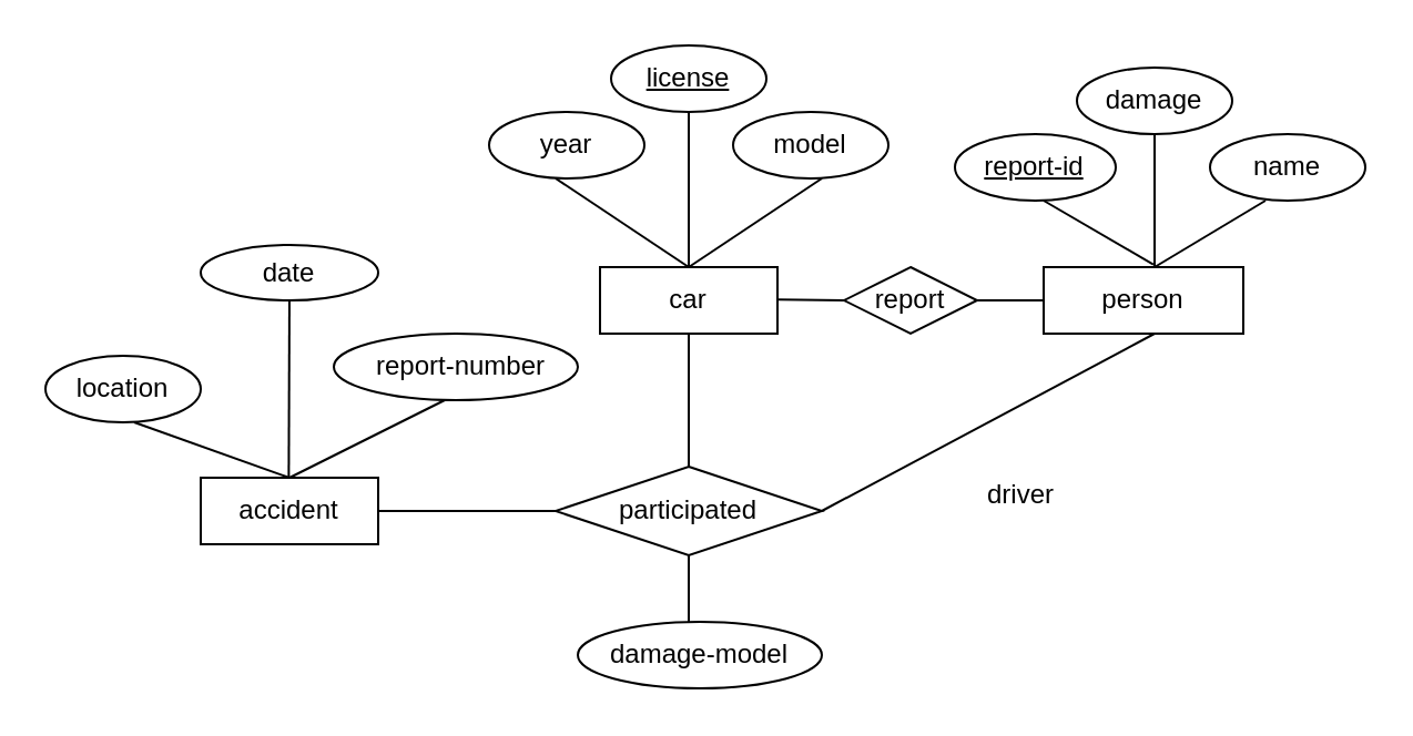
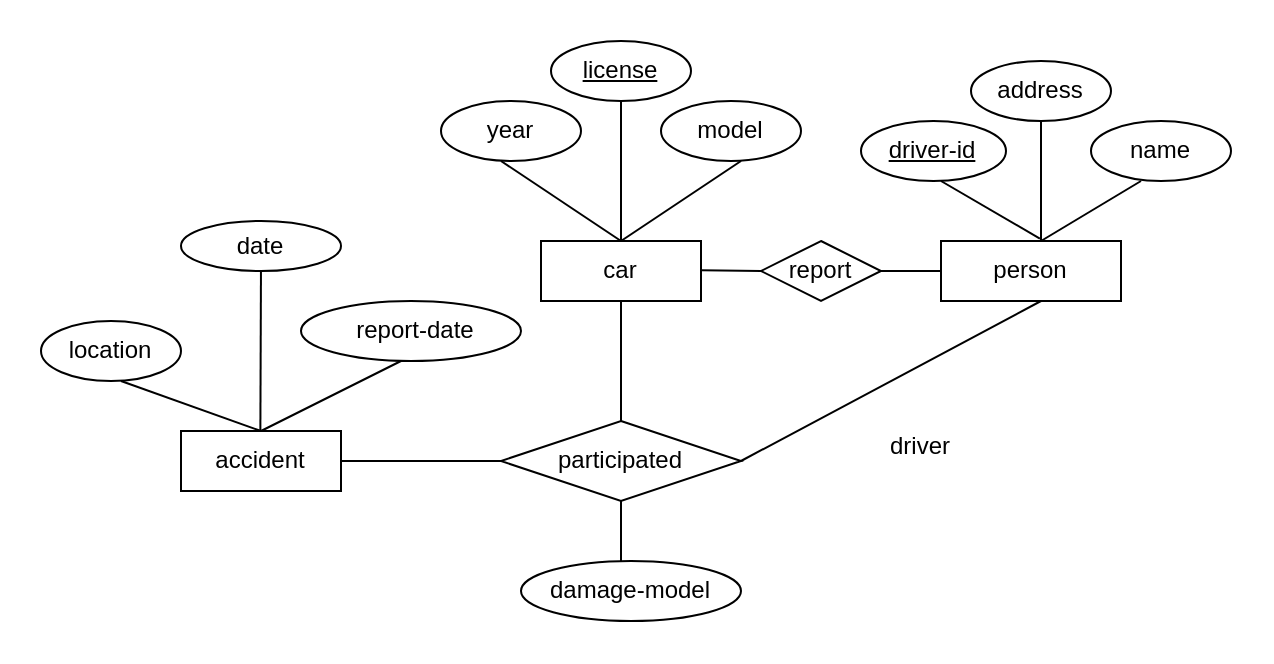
  <mxCell id="0" />
  <mxCell id="1" parent="0" />
  <mxCell id="2" value="" style="rounded=0;whiteSpace=wrap;html=1;" vertex="1" parent="1"><mxGeometry x="270" y="120" width="80" height="30" as="geometry" /></mxCell>
  <mxCell id="3" value="car" style="text;html=1;align=center;verticalAlign=middle;whiteSpace=wrap;rounded=0;" vertex="1" parent="1"><mxGeometry x="280" y="120" width="60" height="30" as="geometry" /></mxCell>
  <mxCell id="4" value="" style="endArrow=none;html=1;rounded=0;" edge="1" parent="1"><mxGeometry width="50" height="50" relative="1" as="geometry"><mxPoint x="310" y="120" as="sourcePoint" /><mxPoint x="310" y="50" as="targetPoint" /></mxGeometry></mxCell>
  <mxCell id="5" value="" style="endArrow=none;html=1;rounded=0;" edge="1" parent="1"><mxGeometry width="50" height="50" relative="1" as="geometry"><mxPoint x="310" y="120" as="sourcePoint" /><mxPoint x="370" y="80" as="targetPoint" /></mxGeometry></mxCell>
  <mxCell id="6" value="" style="endArrow=none;html=1;rounded=0;" edge="1" parent="1"><mxGeometry width="50" height="50" relative="1" as="geometry"><mxPoint x="250" y="80" as="sourcePoint" /><mxPoint x="310" y="120" as="targetPoint" /></mxGeometry></mxCell>
  <mxCell id="7" value="" style="ellipse;whiteSpace=wrap;html=1;" vertex="1" parent="1"><mxGeometry x="275" y="20" width="70" height="30" as="geometry" /></mxCell>
  <mxCell id="8" value="" style="ellipse;whiteSpace=wrap;html=1;" vertex="1" parent="1"><mxGeometry x="220" y="50" width="70" height="30" as="geometry" /></mxCell>
  <mxCell id="9" value="" style="ellipse;whiteSpace=wrap;html=1;" vertex="1" parent="1"><mxGeometry x="330" y="50" width="70" height="30" as="geometry" /></mxCell>
  <mxCell id="10" value="year" style="text;html=1;align=center;verticalAlign=middle;whiteSpace=wrap;rounded=0;" vertex="1" parent="1"><mxGeometry x="225" y="50" width="60" height="30" as="geometry" /></mxCell>
  <mxCell id="11" value="&lt;u&gt;license&lt;/u&gt;" style="text;html=1;align=center;verticalAlign=middle;whiteSpace=wrap;rounded=0;" vertex="1" parent="1"><mxGeometry x="280" y="20" width="60" height="30" as="geometry" /></mxCell>
  <mxCell id="12" value="model" style="text;html=1;align=center;verticalAlign=middle;whiteSpace=wrap;rounded=0;" vertex="1" parent="1"><mxGeometry x="335" y="50" width="60" height="30" as="geometry" /></mxCell>
  <mxCell id="13" value="" style="endArrow=none;html=1;rounded=0;" edge="1" parent="1"><mxGeometry width="50" height="50" relative="1" as="geometry"><mxPoint x="310" y="210" as="sourcePoint" /><mxPoint x="310" y="150" as="targetPoint" /></mxGeometry></mxCell>
  <mxCell id="14" value="" style="rhombus;whiteSpace=wrap;html=1;" vertex="1" parent="1"><mxGeometry x="250" y="210" width="120" height="40" as="geometry" /></mxCell>
  <mxCell id="15" value="participated" style="text;html=1;align=center;verticalAlign=middle;whiteSpace=wrap;rounded=0;" vertex="1" parent="1"><mxGeometry x="280" y="215" width="60" height="30" as="geometry" /></mxCell>
  <mxCell id="16" value="" style="endArrow=none;html=1;rounded=0;exitX=0.5;exitY=1;exitDx=0;exitDy=0;" edge="1" parent="1" source="14"><mxGeometry width="50" height="50" relative="1" as="geometry"><mxPoint x="310" y="270" as="sourcePoint" /><mxPoint x="310" y="280" as="targetPoint" /><Array as="points"><mxPoint x="310" y="280" /></Array></mxGeometry></mxCell>
  <mxCell id="17" value="" style="ellipse;whiteSpace=wrap;html=1;" vertex="1" parent="1"><mxGeometry x="260" y="280" width="110" height="30" as="geometry" /></mxCell>
  <mxCell id="18" value="damage-model" style="text;html=1;align=center;verticalAlign=middle;whiteSpace=wrap;rounded=0;" vertex="1" parent="1"><mxGeometry x="265" y="280" width="100" height="30" as="geometry" /></mxCell>
  <mxCell id="19" value="" style="endArrow=none;html=1;rounded=0;" edge="1" parent="1"><mxGeometry width="50" height="50" relative="1" as="geometry"><mxPoint x="370" y="230" as="sourcePoint" /><mxPoint x="520" y="150" as="targetPoint" /></mxGeometry></mxCell>
  <mxCell id="20" value="" style="rounded=0;whiteSpace=wrap;html=1;" vertex="1" parent="1"><mxGeometry x="470" y="120" width="90" height="30" as="geometry" /></mxCell>
  <mxCell id="21" value="person" style="text;html=1;align=center;verticalAlign=middle;whiteSpace=wrap;rounded=0;" vertex="1" parent="1"><mxGeometry x="485" y="120" width="60" height="30" as="geometry" /></mxCell>
  <mxCell id="22" value="driver" style="text;html=1;align=center;verticalAlign=middle;whiteSpace=wrap;rounded=0;" vertex="1" parent="1"><mxGeometry x="430" y="210" width="60" height="25" as="geometry" /></mxCell>
  <mxCell id="23" value="" style="rhombus;whiteSpace=wrap;html=1;" vertex="1" parent="1"><mxGeometry x="380" y="120" width="60" height="30" as="geometry" /></mxCell>
  <mxCell id="24" value="report" style="text;html=1;align=center;verticalAlign=middle;whiteSpace=wrap;rounded=0;" vertex="1" parent="1"><mxGeometry x="380" y="120" width="60" height="30" as="geometry" /></mxCell>
  <mxCell id="25" value="" style="endArrow=none;html=1;rounded=0;entryX=0;entryY=0.5;entryDx=0;entryDy=0;" edge="1" parent="1" target="24"><mxGeometry width="50" height="50" relative="1" as="geometry"><mxPoint x="350" y="134.66" as="sourcePoint" /><mxPoint x="390" y="134.66" as="targetPoint" /><Array as="points" /></mxGeometry></mxCell>
  <mxCell id="26" value="" style="endArrow=none;html=1;rounded=0;entryX=0;entryY=0.5;entryDx=0;entryDy=0;exitX=1;exitY=0.5;exitDx=0;exitDy=0;" edge="1" parent="1" source="24" target="20"><mxGeometry width="50" height="50" relative="1" as="geometry"><mxPoint x="440" y="130" as="sourcePoint" /><mxPoint x="490" y="80" as="targetPoint" /></mxGeometry></mxCell>
  <mxCell id="27" value="" style="endArrow=none;html=1;rounded=0;" edge="1" parent="1"><mxGeometry width="50" height="50" relative="1" as="geometry"><mxPoint x="520" y="120" as="sourcePoint" /><mxPoint x="570" y="90" as="targetPoint" /></mxGeometry></mxCell>
  <mxCell id="28" value="" style="endArrow=none;html=1;rounded=0;" edge="1" parent="1"><mxGeometry width="50" height="50" relative="1" as="geometry"><mxPoint x="520" y="120" as="sourcePoint" /><mxPoint x="520" y="60" as="targetPoint" /></mxGeometry></mxCell>
  <mxCell id="29" value="" style="endArrow=none;html=1;rounded=0;exitX=0.574;exitY=-0.041;exitDx=0;exitDy=0;exitPerimeter=0;" edge="1" parent="1" source="21"><mxGeometry width="50" height="50" relative="1" as="geometry"><mxPoint x="520" y="130" as="sourcePoint" /><mxPoint x="470" y="90" as="targetPoint" /></mxGeometry></mxCell>
  <mxCell id="30" value="" style="ellipse;whiteSpace=wrap;html=1;" vertex="1" parent="1"><mxGeometry x="485" y="30" width="70" height="30" as="geometry" /></mxCell>
- <mxCell id="31" value="damage" style="text;html=1;align=center;verticalAlign=middle;whiteSpace=wrap;rounded=0;" vertex="1" parent="1"><mxGeometry x="490" y="30" width="60" height="30" as="geometry" /></mxCell>
+ <mxCell id="31" value="address" style="text;html=1;align=center;verticalAlign=middle;whiteSpace=wrap;rounded=0;" vertex="1" parent="1"><mxGeometry x="490" y="30" width="60" height="30" as="geometry" /></mxCell>
  <mxCell id="32" value="" style="ellipse;whiteSpace=wrap;html=1;" vertex="1" parent="1"><mxGeometry x="430" y="60" width="72.5" height="30" as="geometry" /></mxCell>
  <mxCell id="33" value="" style="ellipse;whiteSpace=wrap;html=1;" vertex="1" parent="1"><mxGeometry x="545" y="60" width="70" height="30" as="geometry" /></mxCell>
- <mxCell id="34" value="&lt;u&gt;report-id&lt;/u&gt;" style="text;html=1;align=center;verticalAlign=middle;whiteSpace=wrap;rounded=0;" vertex="1" parent="1"><mxGeometry x="436.25" y="60" width="60" height="30" as="geometry" /></mxCell>
+ <mxCell id="34" value="&lt;u&gt;driver-id&lt;/u&gt;" style="text;html=1;align=center;verticalAlign=middle;whiteSpace=wrap;rounded=0;" vertex="1" parent="1"><mxGeometry x="436.25" y="60" width="60" height="30" as="geometry" /></mxCell>
  <mxCell id="35" value="name" style="text;html=1;align=center;verticalAlign=middle;whiteSpace=wrap;rounded=0;" vertex="1" parent="1"><mxGeometry x="550" y="60" width="60" height="30" as="geometry" /></mxCell>
  <mxCell id="36" value="" style="ellipse;whiteSpace=wrap;html=1;" vertex="1" parent="1"><mxGeometry x="150" y="150" width="110" height="30" as="geometry" /></mxCell>
  <mxCell id="37" value="" style="rounded=0;whiteSpace=wrap;html=1;" vertex="1" parent="1"><mxGeometry x="90" y="215" width="80" height="30" as="geometry" /></mxCell>
  <mxCell id="38" value="" style="endArrow=none;html=1;rounded=0;" edge="1" parent="1"><mxGeometry width="50" height="50" relative="1" as="geometry"><mxPoint x="130" y="215" as="sourcePoint" /><mxPoint x="200" y="180" as="targetPoint" /></mxGeometry></mxCell>
  <mxCell id="39" value="" style="endArrow=none;html=1;rounded=0;" edge="1" parent="1"><mxGeometry width="50" height="50" relative="1" as="geometry"><mxPoint x="129.68" y="215" as="sourcePoint" /><mxPoint x="130" y="130" as="targetPoint" /></mxGeometry></mxCell>
  <mxCell id="40" value="" style="ellipse;whiteSpace=wrap;html=1;" vertex="1" parent="1"><mxGeometry x="90" y="110" width="80" height="25" as="geometry" /></mxCell>
  <mxCell id="41" value="" style="endArrow=none;html=1;rounded=0;" edge="1" parent="1"><mxGeometry width="50" height="50" relative="1" as="geometry"><mxPoint x="130" y="215" as="sourcePoint" /><mxPoint x="60" y="190" as="targetPoint" /></mxGeometry></mxCell>
  <mxCell id="42" value="" style="ellipse;whiteSpace=wrap;html=1;" vertex="1" parent="1"><mxGeometry x="20" y="160" width="70" height="30" as="geometry" /></mxCell>
  <mxCell id="43" value="" style="endArrow=none;html=1;rounded=0;exitX=1;exitY=0.5;exitDx=0;exitDy=0;" edge="1" parent="1" source="37"><mxGeometry width="50" height="50" relative="1" as="geometry"><mxPoint x="200" y="280" as="sourcePoint" /><mxPoint x="250" y="230" as="targetPoint" /></mxGeometry></mxCell>
  <mxCell id="44" value="accident" style="text;html=1;align=center;verticalAlign=middle;whiteSpace=wrap;rounded=0;" vertex="1" parent="1"><mxGeometry x="100" y="215" width="60" height="30" as="geometry" /></mxCell>
  <mxCell id="45" value="location" style="text;html=1;align=center;verticalAlign=middle;whiteSpace=wrap;rounded=0;" vertex="1" parent="1"><mxGeometry x="25" y="160" width="60" height="30" as="geometry" /></mxCell>
  <mxCell id="46" value="date" style="text;html=1;align=center;verticalAlign=middle;whiteSpace=wrap;rounded=0;" vertex="1" parent="1"><mxGeometry x="100" y="107.5" width="60" height="30" as="geometry" /></mxCell>
- <mxCell id="47" value="report-number" style="text;html=1;align=center;verticalAlign=middle;whiteSpace=wrap;rounded=0;" vertex="1" parent="1"><mxGeometry x="165" y="150" width="85" height="30" as="geometry" /></mxCell>
+ <mxCell id="47" value="report-date" style="text;html=1;align=center;verticalAlign=middle;whiteSpace=wrap;rounded=0;" vertex="1" parent="1"><mxGeometry x="165" y="150" width="85" height="30" as="geometry" /></mxCell>
